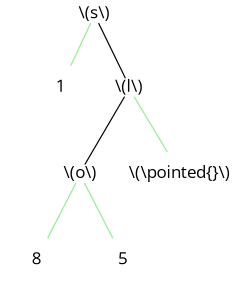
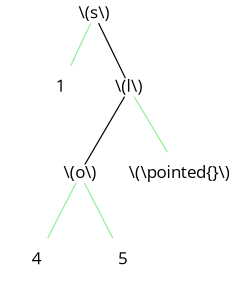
  graph {
    fontname="Open Sans"
    node [shape=none fontname="Open Sans"]
    edge [color=lightgreen fontname="Open Sans"]
    n1 [label="\\(s\\)" shape=plain]
    1
    n3 [label="\\(l\\)" shape=plain]
    n4 [label="\\(o\\)" shape=plain]
    n5 [label="\\(\\pointed{}\\)"]
-   4 [label=8]
+   4
    5
    n1 -- 1
    n1 -- n3 [color=""]
    n3 -- n4 [color=""]
    n3 -- n5
    n4 -- 4
    n4 -- 5
  }
